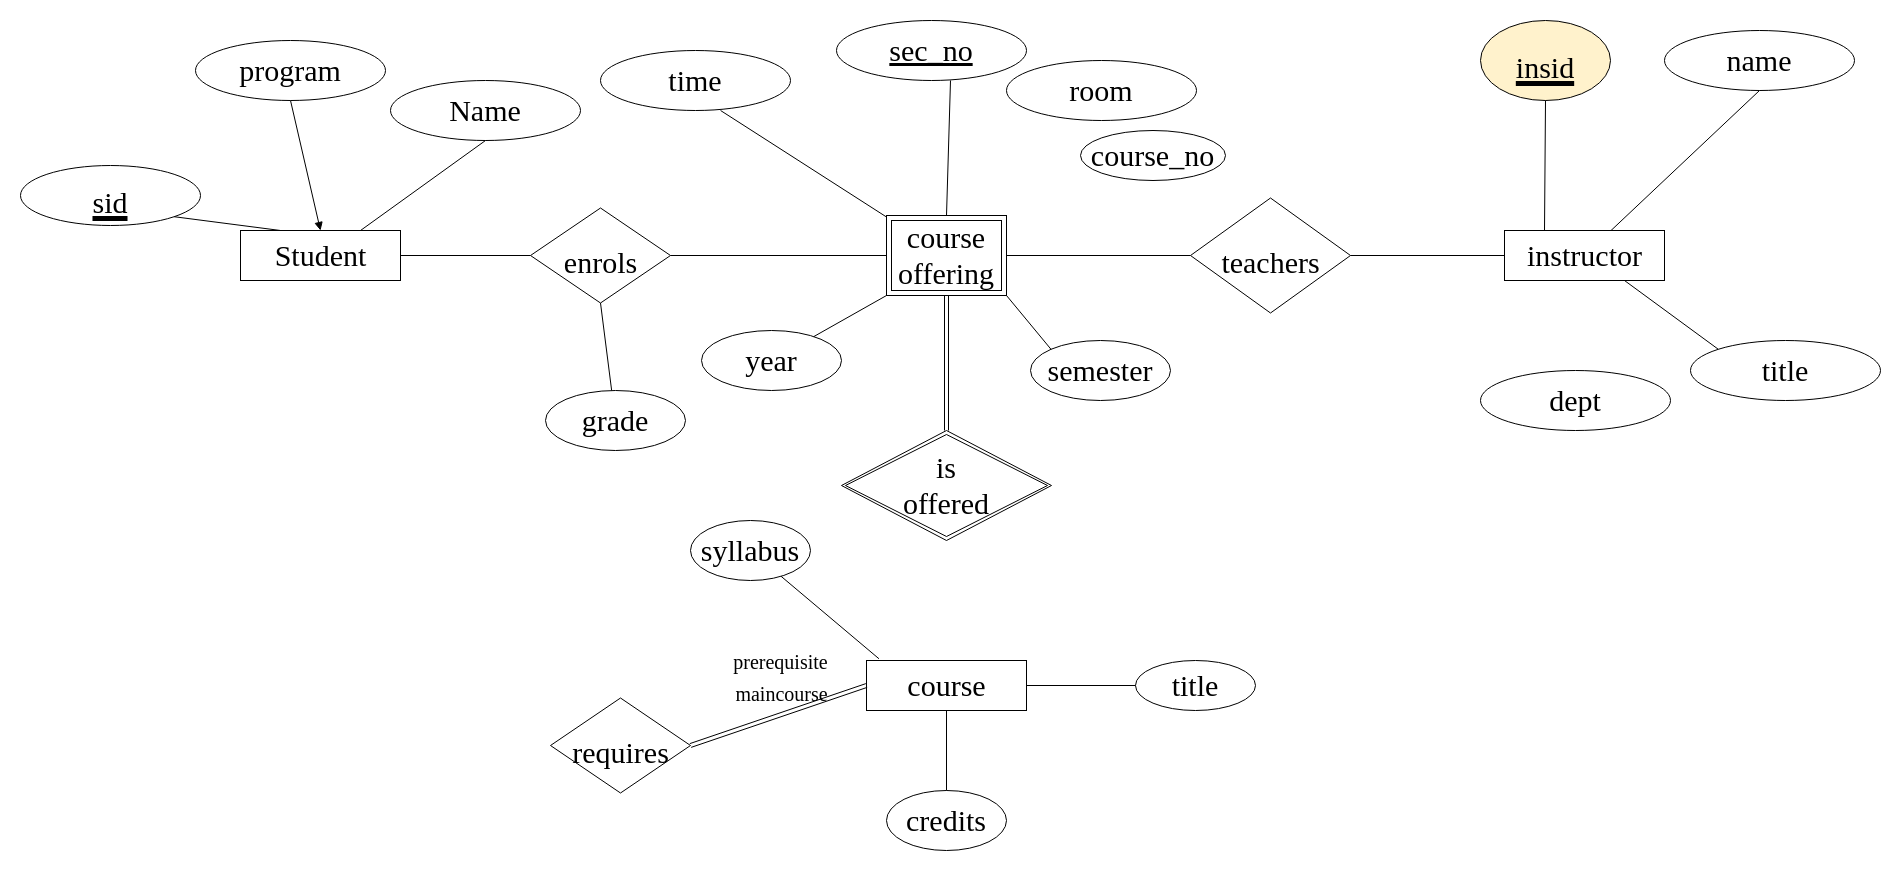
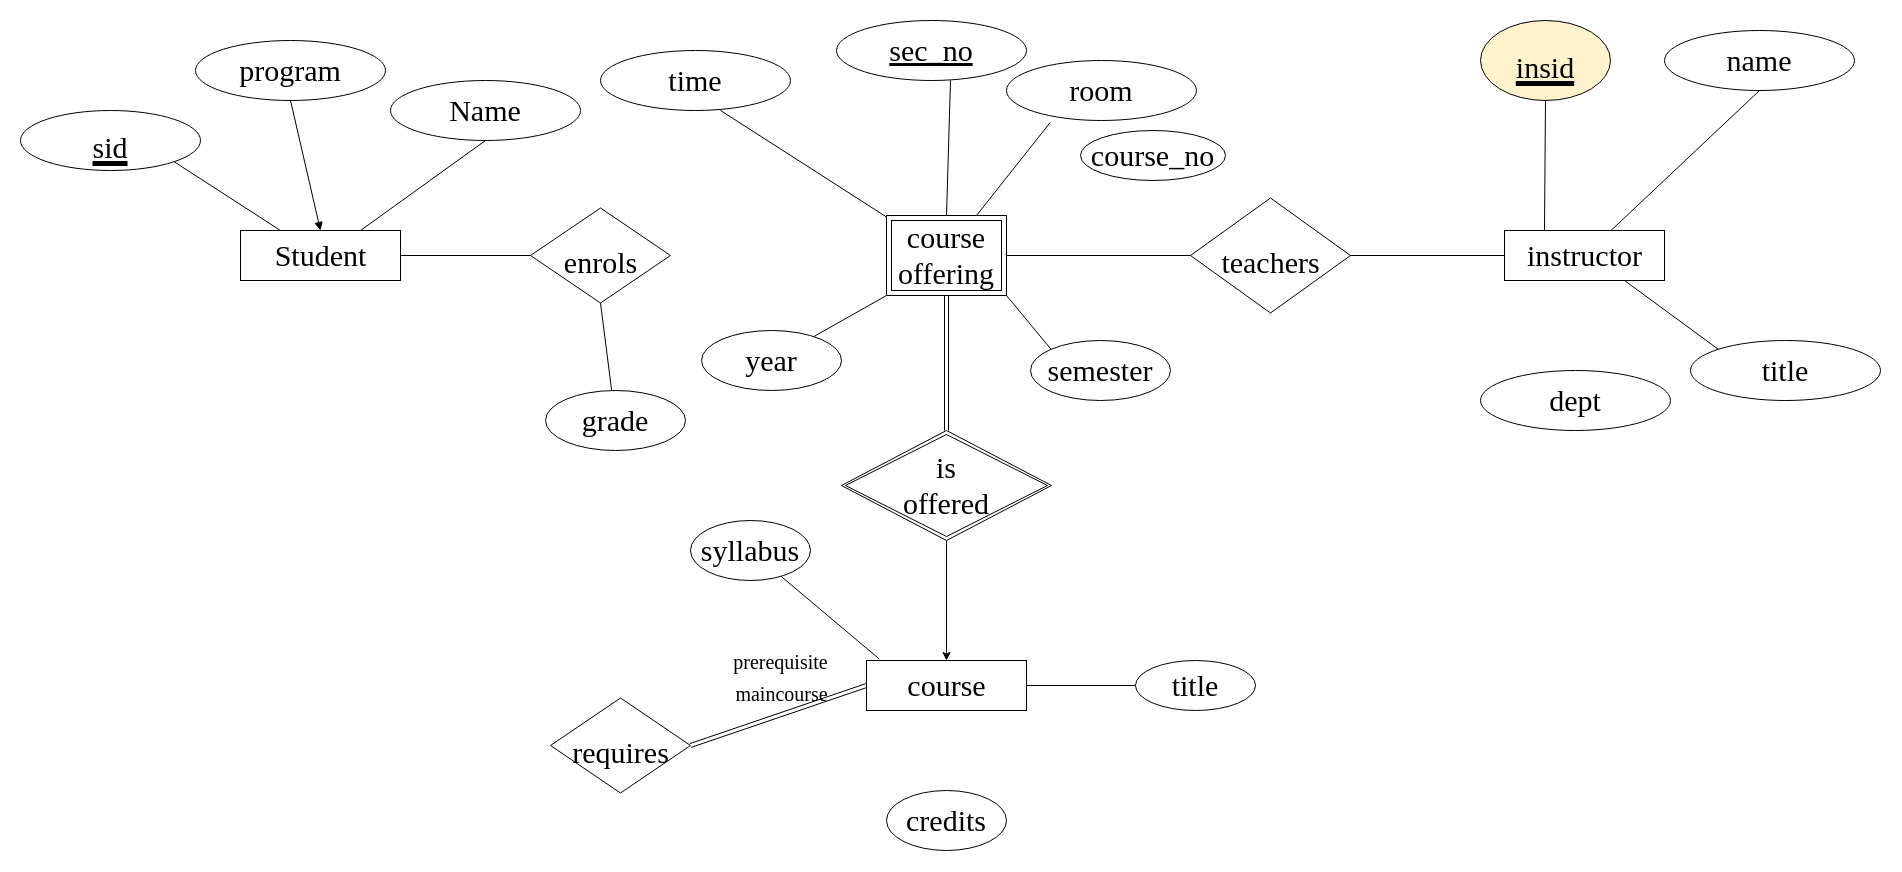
  <mxCell id="0" />
  <mxCell id="1" parent="0" />
  <mxCell id="2" value="&lt;font style=&quot;font-size: 30px&quot;&gt;enrols&lt;/font&gt;" style="shape=rhombus;html=1;dashed=0;whitespace=wrap;perimeter=rhombusPerimeter;fontFamily=Times New Roman;fontSize=50;" vertex="1" parent="1"><mxGeometry x="530" y="207.5" width="140" height="95" as="geometry" /></mxCell>
- <mxCell id="3" value="&lt;font style=&quot;font-size: 30px&quot;&gt;sid&lt;/font&gt;" style="ellipse;whiteSpace=wrap;html=1;align=center;fontStyle=4;fontFamily=Times New Roman;fontSize=50;" vertex="1" parent="1"><mxGeometry x="20" y="165" width="180" height="60" as="geometry" /></mxCell>
+ <mxCell id="3" value="&lt;font style=&quot;font-size: 30px&quot;&gt;sid&lt;/font&gt;" style="ellipse;whiteSpace=wrap;html=1;align=center;fontStyle=4;fontFamily=Times New Roman;fontSize=50;" vertex="1" parent="1"><mxGeometry x="20" y="110" width="180" height="60" as="geometry" /></mxCell>
  <mxCell id="4" value="program" style="ellipse;whiteSpace=wrap;html=1;align=center;fontFamily=Times New Roman;fontSize=30;" vertex="1" parent="1"><mxGeometry x="195" y="40" width="190" height="60" as="geometry" /></mxCell>
  <mxCell id="5" value="Name" style="ellipse;whiteSpace=wrap;html=1;align=center;fontFamily=Times New Roman;fontSize=30;" vertex="1" parent="1"><mxGeometry x="390" y="80" width="190" height="60" as="geometry" /></mxCell>
  <mxCell id="6" value="Student" style="html=1;dashed=0;whitespace=wrap;fontFamily=Times New Roman;fontSize=30;" vertex="1" parent="1"><mxGeometry x="240" y="230" width="160" height="50" as="geometry" /></mxCell>
  <mxCell id="7" value="&lt;font style=&quot;font-size: 30px&quot;&gt;insid&lt;/font&gt;" style="ellipse;whiteSpace=wrap;html=1;align=center;fontStyle=4;fontFamily=Times New Roman;fontSize=50;fillColor=#fff2cc;" vertex="1" parent="1"><mxGeometry x="1480" y="20" width="130" height="80" as="geometry" /></mxCell>
  <mxCell id="8" value="name" style="ellipse;whiteSpace=wrap;html=1;align=center;fontFamily=Times New Roman;fontSize=30;" vertex="1" parent="1"><mxGeometry x="1664" y="30" width="190" height="60" as="geometry" /></mxCell>
  <mxCell id="9" value="title" style="ellipse;whiteSpace=wrap;html=1;align=center;fontFamily=Times New Roman;fontSize=30;" vertex="1" parent="1"><mxGeometry x="1690" y="340" width="190" height="60" as="geometry" /></mxCell>
  <mxCell id="10" value="instructor" style="html=1;dashed=0;whitespace=wrap;fontFamily=Times New Roman;fontSize=30;" vertex="1" parent="1"><mxGeometry x="1504" y="230" width="160" height="50" as="geometry" /></mxCell>
  <mxCell id="11" value="&lt;u&gt;sec_no&lt;/u&gt;" style="ellipse;whiteSpace=wrap;html=1;align=center;fontFamily=Times New Roman;fontSize=30;" vertex="1" parent="1"><mxGeometry x="836" y="20" width="190" height="60" as="geometry" /></mxCell>
  <mxCell id="12" value="room" style="ellipse;whiteSpace=wrap;html=1;align=center;fontFamily=Times New Roman;fontSize=30;" vertex="1" parent="1"><mxGeometry x="1006" y="60" width="190" height="60" as="geometry" /></mxCell>
  <mxCell id="13" value="" style="endArrow=none;html=1;rounded=0;fontFamily=Times New Roman;fontSize=30;exitX=1;exitY=1;exitDx=0;exitDy=0;entryX=0.25;entryY=0;entryDx=0;entryDy=0;" edge="1" parent="1" source="3" target="6"><mxGeometry relative="1" as="geometry"><mxPoint x="590" y="360" as="sourcePoint" /><mxPoint x="750" y="360" as="targetPoint" /></mxGeometry></mxCell>
  <mxCell id="14" value="" style="endArrow=block;html=1;rounded=0;fontFamily=Times New Roman;fontSize=30;exitX=0.5;exitY=1;exitDx=0;exitDy=0;entryX=0.5;entryY=0;entryDx=0;entryDy=0;" edge="1" parent="1" source="4" target="6"><mxGeometry relative="1" as="geometry"><mxPoint x="590" y="360" as="sourcePoint" /><mxPoint x="750" y="360" as="targetPoint" /></mxGeometry></mxCell>
  <mxCell id="15" value="" style="endArrow=none;html=1;rounded=0;fontFamily=Times New Roman;fontSize=30;exitX=0.75;exitY=0;exitDx=0;exitDy=0;entryX=0.5;entryY=1;entryDx=0;entryDy=0;" edge="1" parent="1" source="6" target="5"><mxGeometry relative="1" as="geometry"><mxPoint x="590" y="360" as="sourcePoint" /><mxPoint x="750" y="360" as="targetPoint" /></mxGeometry></mxCell>
  <mxCell id="16" value="" style="endArrow=none;html=1;rounded=0;fontFamily=Times New Roman;fontSize=30;exitX=0.5;exitY=1;exitDx=0;exitDy=0;entryX=0.25;entryY=0;entryDx=0;entryDy=0;" edge="1" parent="1" source="7" target="10"><mxGeometry relative="1" as="geometry"><mxPoint x="1434" y="180" as="sourcePoint" /><mxPoint x="1594" y="180" as="targetPoint" /></mxGeometry></mxCell>
  <mxCell id="17" value="" style="endArrow=none;html=1;rounded=0;fontFamily=Times New Roman;fontSize=30;entryX=0.5;entryY=1;entryDx=0;entryDy=0;" edge="1" parent="1" source="10" target="8"><mxGeometry relative="1" as="geometry"><mxPoint x="1434" y="180" as="sourcePoint" /><mxPoint x="1594" y="180" as="targetPoint" /></mxGeometry></mxCell>
  <mxCell id="18" value="" style="endArrow=none;html=1;rounded=0;fontFamily=Times New Roman;fontSize=30;exitX=0.75;exitY=1;exitDx=0;exitDy=0;entryX=0;entryY=0;entryDx=0;entryDy=0;" edge="1" parent="1" source="10" target="9"><mxGeometry relative="1" as="geometry"><mxPoint x="1434" y="180" as="sourcePoint" /><mxPoint x="1780" y="410" as="targetPoint" /></mxGeometry></mxCell>
  <mxCell id="19" value="" style="endArrow=none;html=1;rounded=0;fontFamily=Times New Roman;fontSize=30;exitX=1;exitY=0.5;exitDx=0;exitDy=0;entryX=0;entryY=0.5;entryDx=0;entryDy=0;" edge="1" parent="1" source="6" target="2"><mxGeometry relative="1" as="geometry"><mxPoint x="530" y="410" as="sourcePoint" /><mxPoint x="690" y="410" as="targetPoint" /></mxGeometry></mxCell>
- <mxCell id="20" value="" style="endArrow=none;html=1;rounded=0;fontFamily=Times New Roman;fontSize=30;entryX=0;entryY=0.5;entryDx=0;entryDy=0;" edge="1" parent="1" source="2" target="21"><mxGeometry relative="1" as="geometry"><mxPoint x="530" y="410" as="sourcePoint" /><mxPoint x="856" y="255" as="targetPoint" /></mxGeometry></mxCell>
  <mxCell id="21" value="course offering" style="shape=ext;margin=3;double=1;whiteSpace=wrap;html=1;align=center;fontFamily=Times New Roman;fontSize=30;" vertex="1" parent="1"><mxGeometry x="886" y="215" width="120" height="80" as="geometry" /></mxCell>
  <mxCell id="22" value="dept" style="ellipse;whiteSpace=wrap;html=1;align=center;fontFamily=Times New Roman;fontSize=30;" vertex="1" parent="1"><mxGeometry x="1480" y="370" width="190" height="60" as="geometry" /></mxCell>
  <mxCell id="23" value="&lt;font style=&quot;font-size: 30px&quot;&gt;teachers&lt;/font&gt;" style="shape=rhombus;html=1;dashed=0;whitespace=wrap;perimeter=rhombusPerimeter;fontFamily=Times New Roman;fontSize=50;" vertex="1" parent="1"><mxGeometry x="1190" y="197.5" width="160" height="115" as="geometry" /></mxCell>
  <mxCell id="24" value="" style="endArrow=none;html=1;rounded=0;fontFamily=Times New Roman;fontSize=30;exitX=1;exitY=0.5;exitDx=0;exitDy=0;" edge="1" parent="1" source="21" target="23"><mxGeometry relative="1" as="geometry"><mxPoint x="1070" y="220" as="sourcePoint" /><mxPoint x="1230" y="220" as="targetPoint" /></mxGeometry></mxCell>
  <mxCell id="25" value="" style="endArrow=none;html=1;rounded=0;fontFamily=Times New Roman;fontSize=30;exitX=0;exitY=0.5;exitDx=0;exitDy=0;" edge="1" parent="1" source="10" target="23"><mxGeometry relative="1" as="geometry"><mxPoint x="1070" y="220" as="sourcePoint" /><mxPoint x="1230" y="220" as="targetPoint" /></mxGeometry></mxCell>
  <mxCell id="26" value="time" style="ellipse;whiteSpace=wrap;html=1;align=center;fontFamily=Times New Roman;fontSize=30;" vertex="1" parent="1"><mxGeometry x="600" y="50" width="190" height="60" as="geometry" /></mxCell>
  <mxCell id="27" value="semester" style="ellipse;whiteSpace=wrap;html=1;fontFamily=Times New Roman;fontSize=30;" vertex="1" parent="1"><mxGeometry x="1030" y="340" width="140" height="60" as="geometry" /></mxCell>
  <mxCell id="28" value="year" style="ellipse;whiteSpace=wrap;html=1;fontFamily=Times New Roman;fontSize=30;" vertex="1" parent="1"><mxGeometry x="701" y="330" width="140" height="60" as="geometry" /></mxCell>
  <mxCell id="29" value="" style="shape=link;html=1;rounded=0;fontFamily=Times New Roman;fontSize=30;exitX=0.5;exitY=0;exitDx=0;exitDy=0;entryX=0.5;entryY=1;entryDx=0;entryDy=0;" edge="1" parent="1" source="38" target="21"><mxGeometry width="100" relative="1" as="geometry"><mxPoint x="946" y="410" as="sourcePoint" /><mxPoint x="1200" y="220" as="targetPoint" /></mxGeometry></mxCell>
+ <mxCell id="30" value="" style="endArrow=classic;html=1;rounded=0;fontFamily=Times New Roman;fontSize=30;" edge="1" parent="1" source="38" target="31"><mxGeometry width="50" height="50" relative="1" as="geometry"><mxPoint x="946" y="560" as="sourcePoint" /><mxPoint x="946" y="660" as="targetPoint" /></mxGeometry></mxCell>
  <mxCell id="31" value="course" style="html=1;dashed=0;whitespace=wrap;fontFamily=Times New Roman;fontSize=30;" vertex="1" parent="1"><mxGeometry x="866" y="660" width="160" height="50" as="geometry" /></mxCell>
  <mxCell id="32" value="title" style="ellipse;whiteSpace=wrap;html=1;fontSize=30;fontFamily=Times New Roman;dashed=0;" vertex="1" parent="1"><mxGeometry x="1135" y="660" width="120" height="50" as="geometry" /></mxCell>
  <mxCell id="33" value="" style="endArrow=none;html=1;rounded=0;fontFamily=Times New Roman;fontSize=30;entryX=0;entryY=1;entryDx=0;entryDy=0;" edge="1" parent="1" source="28" target="21"><mxGeometry width="50" height="50" relative="1" as="geometry"><mxPoint x="760" y="460" as="sourcePoint" /><mxPoint x="810" y="410" as="targetPoint" /></mxGeometry></mxCell>
  <mxCell id="34" value="" style="endArrow=none;html=1;rounded=0;fontFamily=Times New Roman;fontSize=30;entryX=1;entryY=1;entryDx=0;entryDy=0;exitX=0;exitY=0;exitDx=0;exitDy=0;" edge="1" parent="1" source="27" target="21"><mxGeometry width="50" height="50" relative="1" as="geometry"><mxPoint x="760" y="460" as="sourcePoint" /><mxPoint x="810" y="410" as="targetPoint" /></mxGeometry></mxCell>
  <mxCell id="35" value="" style="endArrow=none;html=1;rounded=0;fontFamily=Times New Roman;fontSize=30;entryX=0.632;entryY=1;entryDx=0;entryDy=0;entryPerimeter=0;" edge="1" parent="1" source="21" target="26"><mxGeometry width="50" height="50" relative="1" as="geometry"><mxPoint x="760" y="460" as="sourcePoint" /><mxPoint x="810" y="410" as="targetPoint" /></mxGeometry></mxCell>
  <mxCell id="36" value="" style="endArrow=none;html=1;rounded=0;fontFamily=Times New Roman;fontSize=30;entryX=0.6;entryY=1;entryDx=0;entryDy=0;entryPerimeter=0;exitX=0.5;exitY=0;exitDx=0;exitDy=0;" edge="1" parent="1" source="21" target="11"><mxGeometry width="50" height="50" relative="1" as="geometry"><mxPoint x="760" y="460" as="sourcePoint" /><mxPoint x="810" y="410" as="targetPoint" /></mxGeometry></mxCell>
+ <mxCell id="37" value="" style="endArrow=none;html=1;rounded=0;fontFamily=Times New Roman;fontSize=30;entryX=0.23;entryY=1.033;entryDx=0;entryDy=0;entryPerimeter=0;exitX=0.75;exitY=0;exitDx=0;exitDy=0;" edge="1" parent="1" source="21" target="12"><mxGeometry width="50" height="50" relative="1" as="geometry"><mxPoint x="760" y="460" as="sourcePoint" /><mxPoint x="810" y="410" as="targetPoint" /></mxGeometry></mxCell>
  <mxCell id="38" value="&lt;div&gt;is&lt;/div&gt;&lt;div&gt;offered&lt;br&gt;&lt;/div&gt;" style="shape=rhombus;double=1;perimeter=rhombusPerimeter;whiteSpace=wrap;html=1;align=center;fontFamily=Times New Roman;fontSize=30;" vertex="1" parent="1"><mxGeometry x="841" y="430" width="210" height="110" as="geometry" /></mxCell>
  <mxCell id="39" value="" style="endArrow=none;html=1;rounded=0;fontFamily=Times New Roman;fontSize=30;entryX=0;entryY=0.5;entryDx=0;entryDy=0;exitX=1;exitY=0.5;exitDx=0;exitDy=0;" edge="1" parent="1" source="31" target="32"><mxGeometry relative="1" as="geometry"><mxPoint x="1000" y="920" as="sourcePoint" /><mxPoint x="1160" y="920" as="targetPoint" /></mxGeometry></mxCell>
  <mxCell id="40" value="credits" style="ellipse;whiteSpace=wrap;html=1;fontSize=30;fontFamily=Times New Roman;dashed=0;" vertex="1" parent="1"><mxGeometry x="886" y="790" width="120" height="60" as="geometry" /></mxCell>
- <mxCell id="41" value="" style="endArrow=none;html=1;rounded=0;fontFamily=Times New Roman;fontSize=30;entryX=0.5;entryY=0;entryDx=0;entryDy=0;exitX=0.5;exitY=1;exitDx=0;exitDy=0;" edge="1" parent="1" source="31" target="40"><mxGeometry relative="1" as="geometry"><mxPoint x="890" y="640" as="sourcePoint" /><mxPoint x="1050" y="640" as="targetPoint" /></mxGeometry></mxCell>
  <mxCell id="42" value="&lt;font style=&quot;font-size: 30px&quot;&gt;requires&lt;/font&gt;" style="shape=rhombus;html=1;dashed=0;whitespace=wrap;perimeter=rhombusPerimeter;fontFamily=Times New Roman;fontSize=50;" vertex="1" parent="1"><mxGeometry x="550" y="697.5" width="140" height="95" as="geometry" /></mxCell>
  <mxCell id="43" value="" style="shape=link;html=1;rounded=0;fontFamily=Times New Roman;fontSize=30;exitX=0;exitY=0.5;exitDx=0;exitDy=0;entryX=1;entryY=0.5;entryDx=0;entryDy=0;" edge="1" parent="1" source="31" target="42"><mxGeometry width="100" relative="1" as="geometry"><mxPoint x="956" y="440" as="sourcePoint" /><mxPoint x="956" y="305" as="targetPoint" /></mxGeometry></mxCell>
  <mxCell id="44" value="syllabus" style="ellipse;whiteSpace=wrap;html=1;fontSize=30;fontFamily=Times New Roman;dashed=0;" vertex="1" parent="1"><mxGeometry x="690" y="520" width="120" height="60" as="geometry" /></mxCell>
  <mxCell id="45" value="" style="endArrow=none;html=1;rounded=0;fontFamily=Times New Roman;fontSize=30;entryX=0.078;entryY=-0.035;entryDx=0;entryDy=0;entryPerimeter=0;" edge="1" parent="1" source="44" target="31"><mxGeometry relative="1" as="geometry"><mxPoint x="640" y="640" as="sourcePoint" /><mxPoint x="800" y="640" as="targetPoint" /></mxGeometry></mxCell>
  <mxCell id="46" value="&lt;font style=&quot;font-size: 20px&quot;&gt;prerequisite&lt;/font&gt;" style="text;html=1;align=center;verticalAlign=middle;resizable=0;points=[];autosize=1;strokeColor=none;fillColor=none;fontSize=30;fontFamily=Times New Roman;" vertex="1" parent="1"><mxGeometry x="725" y="632.5" width="110" height="50" as="geometry" /></mxCell>
  <mxCell id="47" value="&lt;font style=&quot;font-size: 20px&quot;&gt;maincourse&lt;/font&gt;" style="text;html=1;align=center;verticalAlign=middle;resizable=0;points=[];autosize=1;strokeColor=none;fillColor=none;fontSize=30;fontFamily=Times New Roman;" vertex="1" parent="1"><mxGeometry x="726" y="665" width="110" height="50" as="geometry" /></mxCell>
  <mxCell id="48" value="grade" style="ellipse;whiteSpace=wrap;html=1;fontFamily=Times New Roman;fontSize=30;" vertex="1" parent="1"><mxGeometry x="545" y="390" width="140" height="60" as="geometry" /></mxCell>
  <mxCell id="49" value="" style="endArrow=none;html=1;rounded=0;fontFamily=Times New Roman;fontSize=20;entryX=0.5;entryY=1;entryDx=0;entryDy=0;" edge="1" parent="1" source="48" target="2"><mxGeometry relative="1" as="geometry"><mxPoint x="920" y="730" as="sourcePoint" /><mxPoint x="1080" y="730" as="targetPoint" /></mxGeometry></mxCell>
  <mxCell id="50" value="course_no" style="ellipse;whiteSpace=wrap;html=1;fontSize=30;fontFamily=Times New Roman;dashed=0;" vertex="1" parent="1"><mxGeometry x="1080" y="130" width="145" height="50" as="geometry" /></mxCell>
